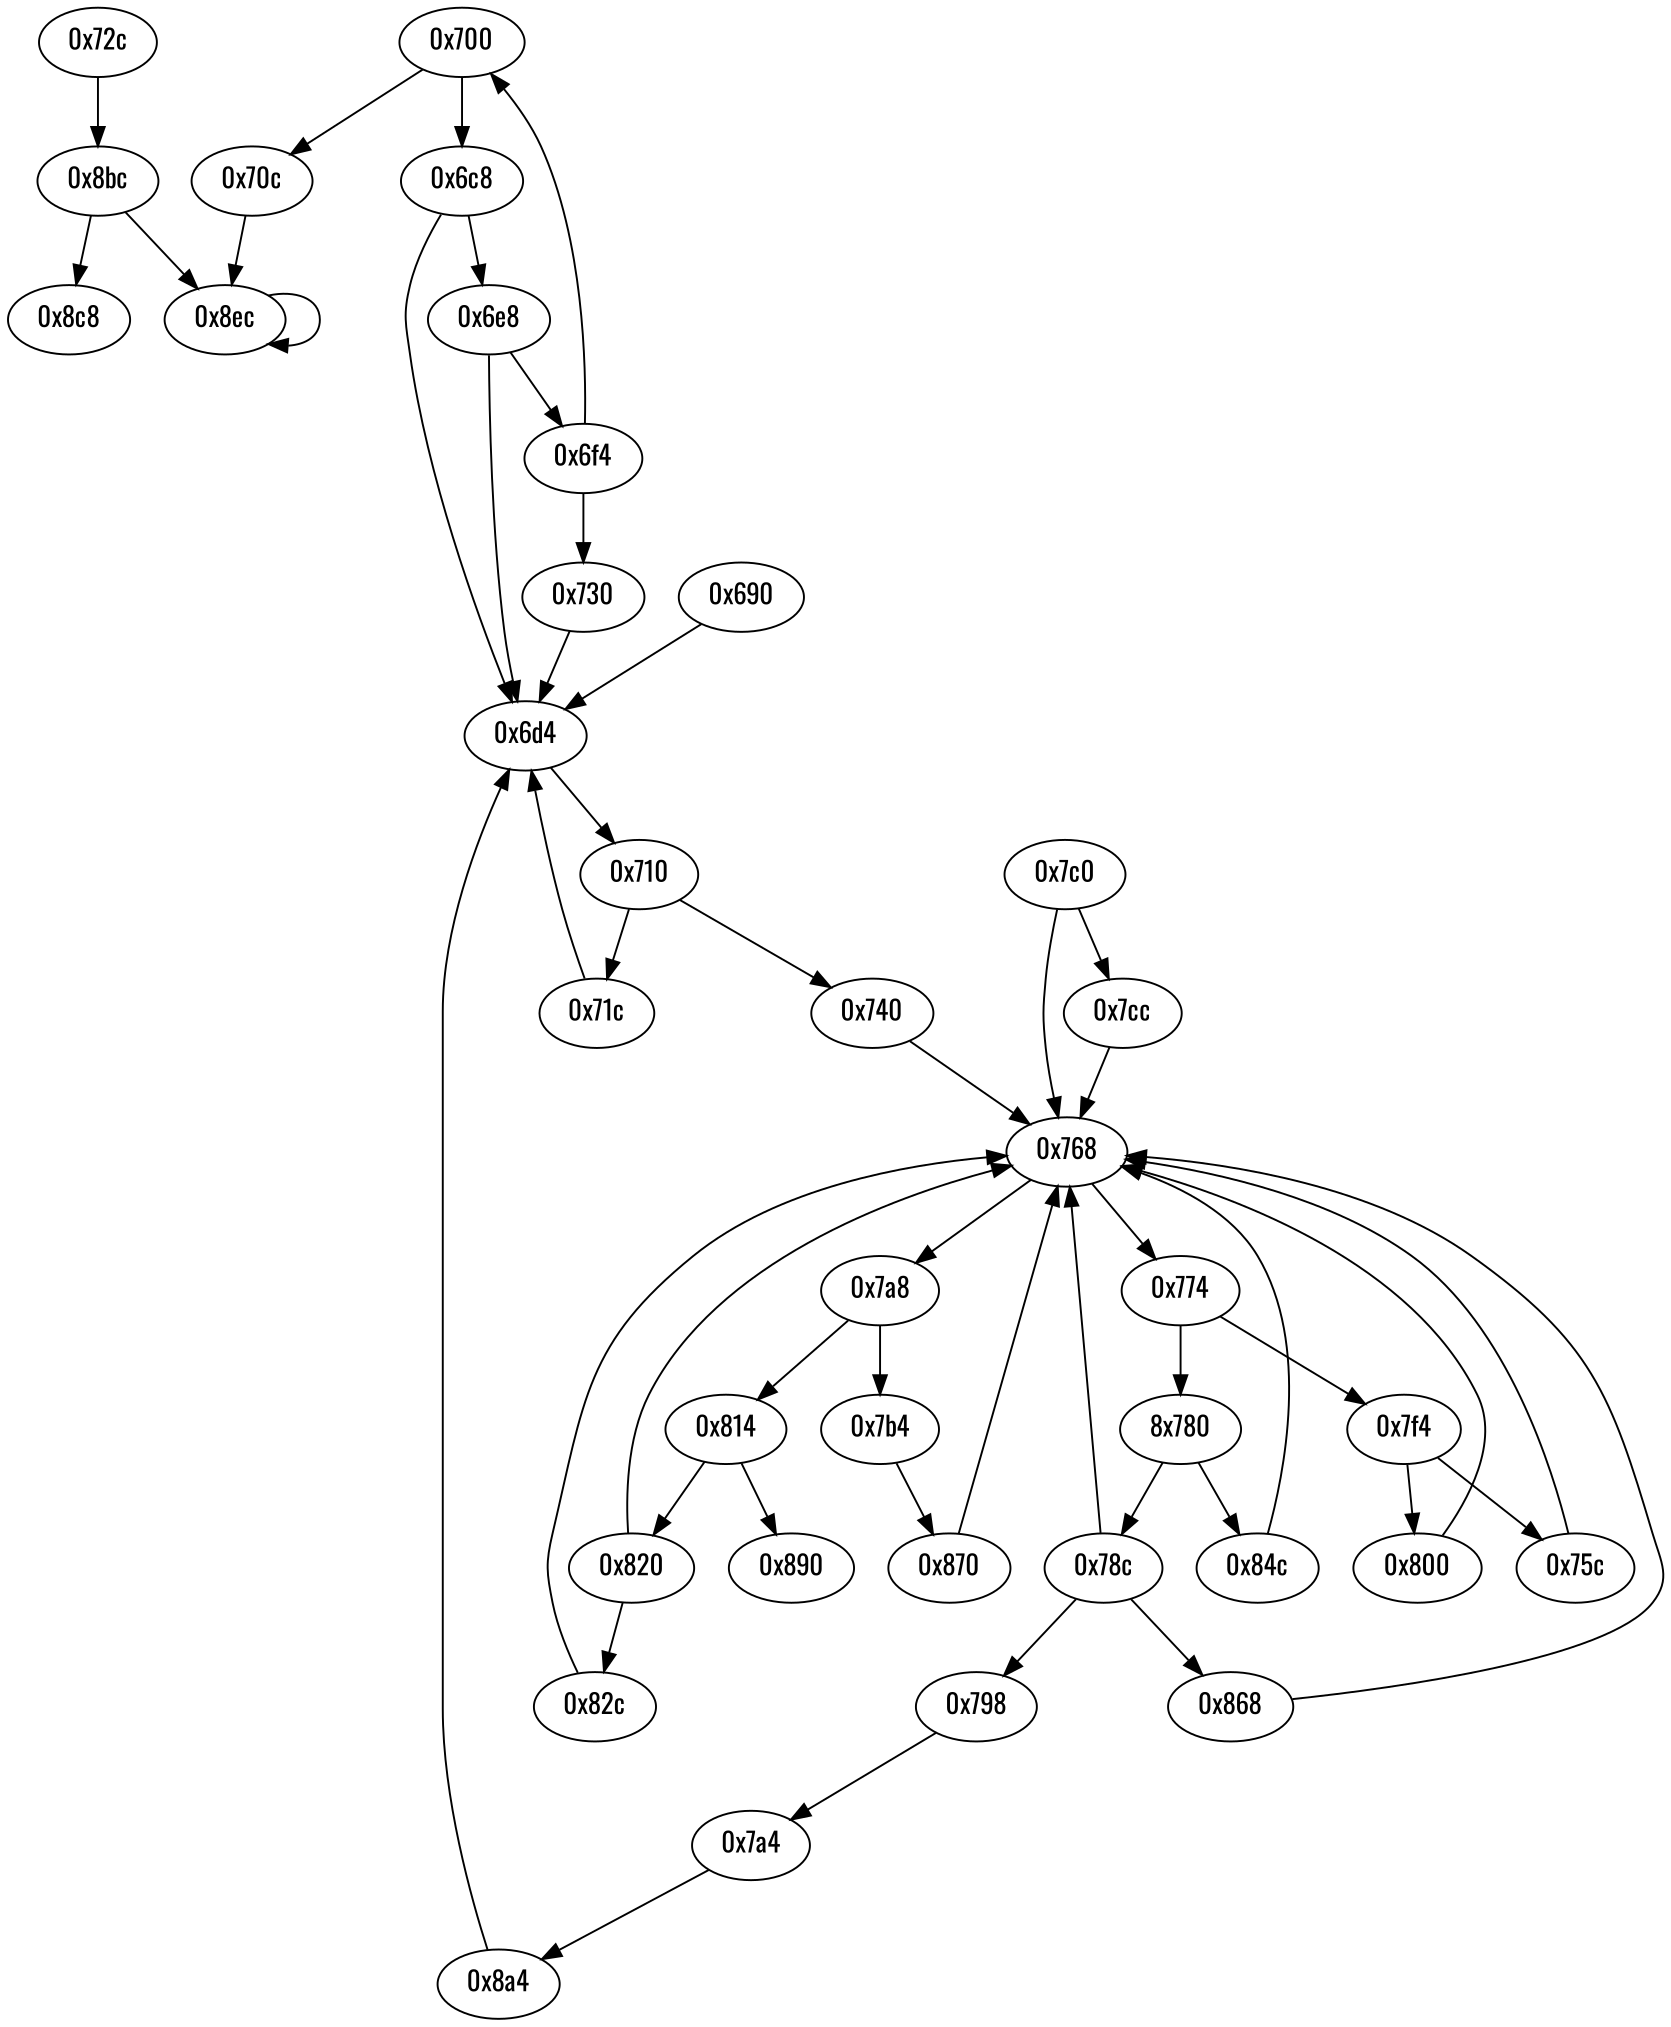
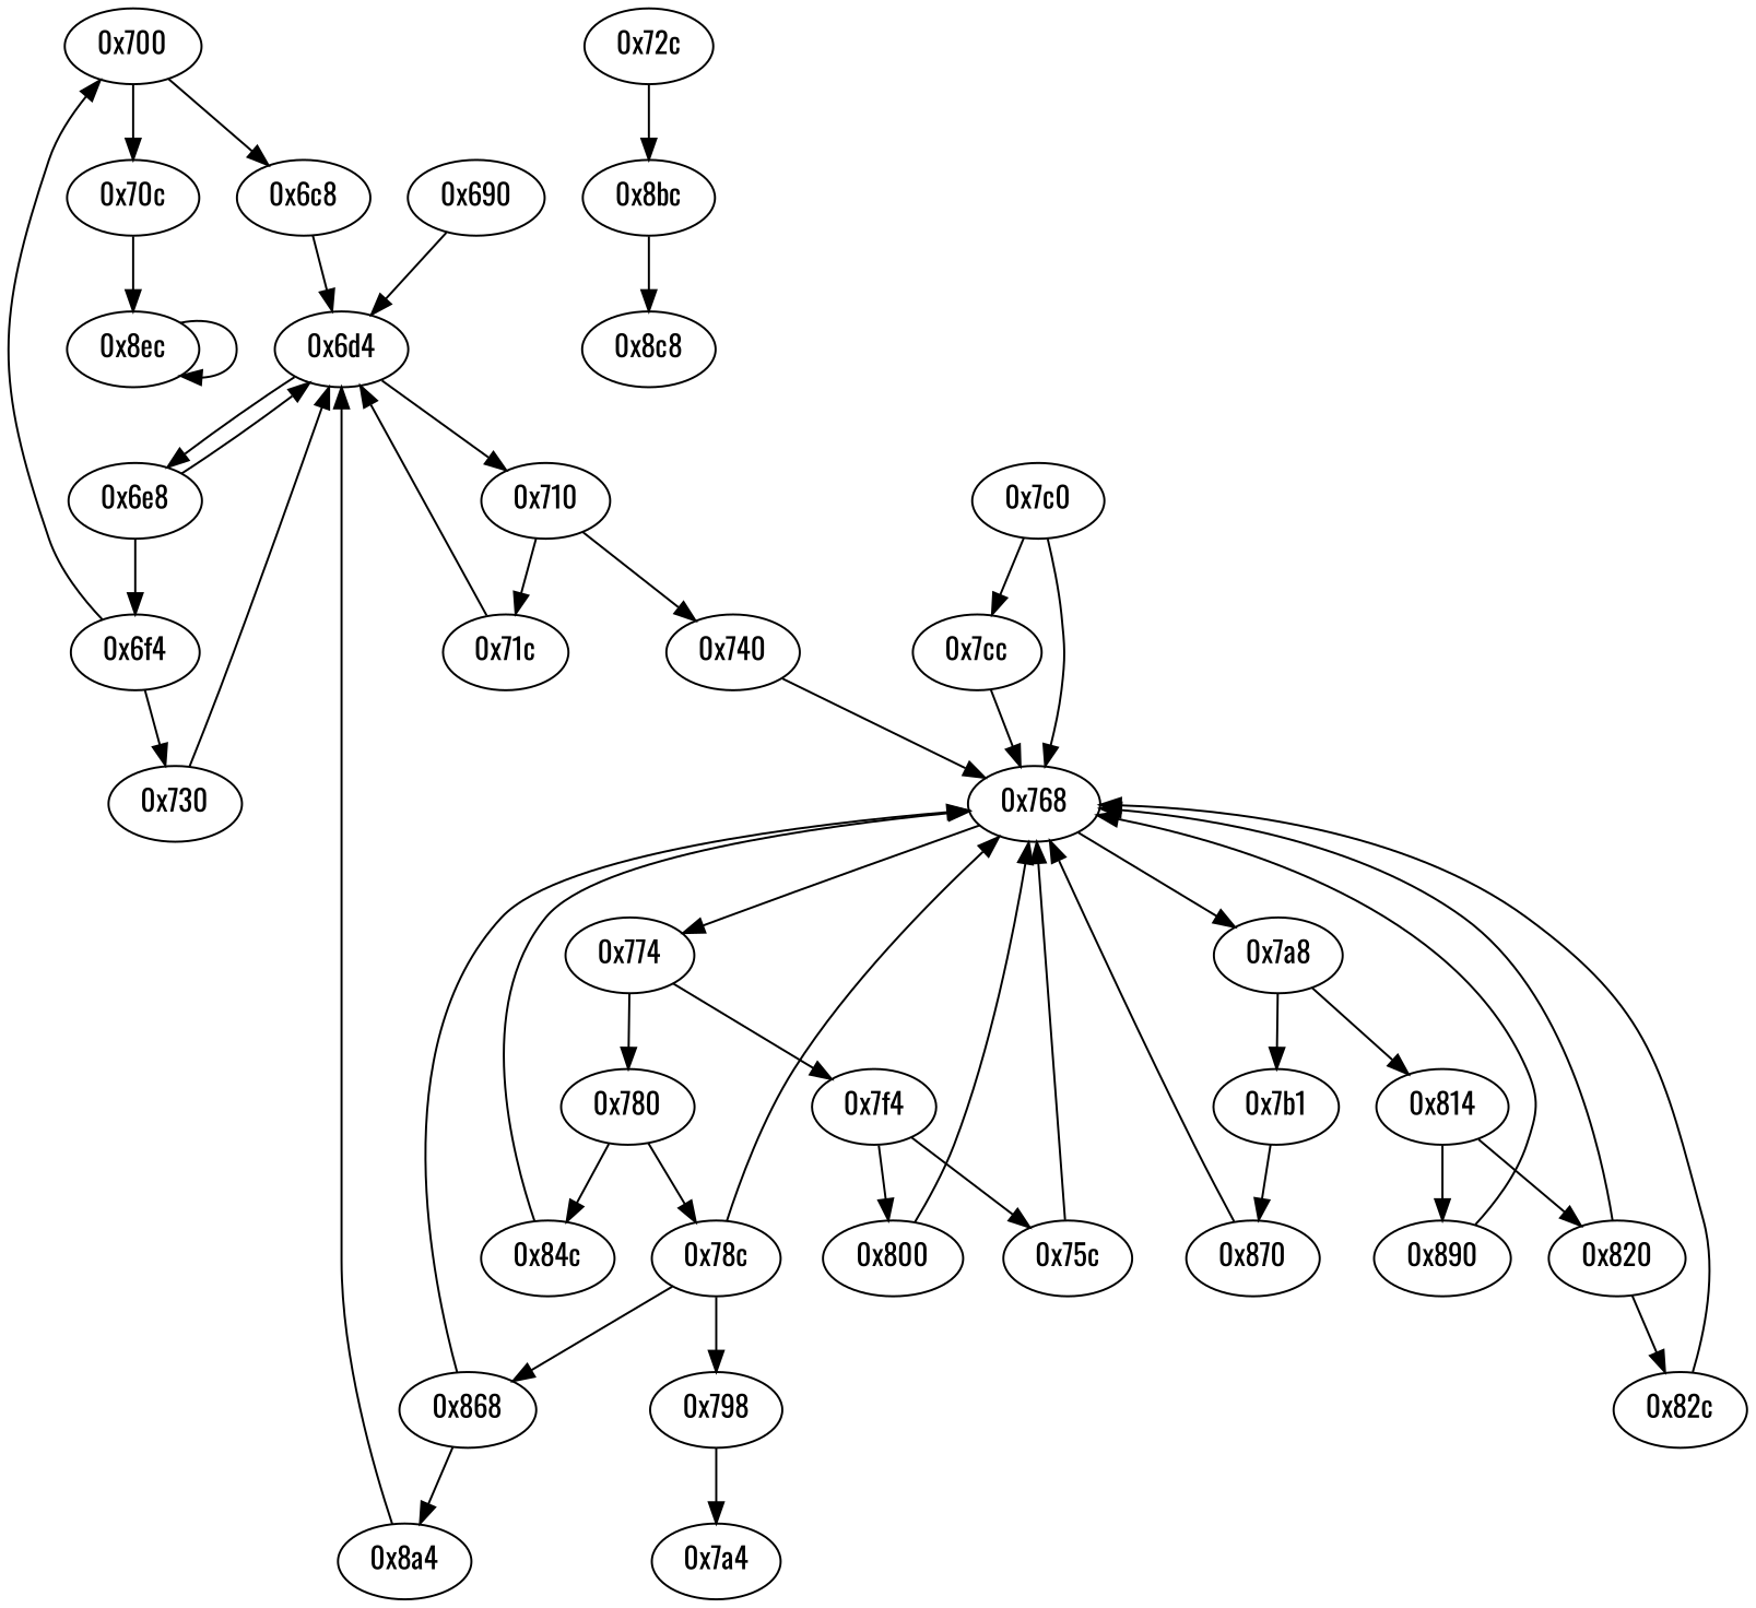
  digraph {
    fontname=Oswald
    node [fontname=Oswald opcode="[u'ldr', u'cmp', u'b']"]
    edge [fontname=Oswald]
    "0x8ec" [opcode="[u'b']"]
-   "0x780" [label="8x780"]
+   "0x780"
    "0x78c"
    "0x84c" [opcode="[u'ldr', u'add', u'ldr', u'ldr', u'add', u'mov', u'b']"]
    "0x798"
    "0x868" [opcode="[u'ldr', u'b']"]
    "0x768"
    "0x7a4" [opcode="[u'b']"]
    "0x7a8"
    "0x774"
    "0x6e8"
    "0x6f4"
    "0x6d4" [opcode="[u'mov', u'ldr', u'ldr', u'cmp', u'b']"]
    "0x730" [opcode="[u'ldr', u'str', u'ldr', u'b']"]
    "0x700"
    "0x710"
    "0x6c8" [opcode="[u'mov', u'bl', u'ldr']"]
    "0x70c" [opcode="[u'b']"]
    "0x71c" [opcode="[u'ldr', u'cmp', u'mov', u'b']"]
    "0x740" [opcode="[u'ldr', u'ldr', u'mov', u'bl', u'ldr', u'ldr', u'b']"]
    "0x8a4" [opcode="[u'ldr', u'ldr', u'ldr', u'cmp', u'mov', u'b']"]
-   "0x7b4"
+   "0x7b4" [label="0x7b1"]
    "0x814"
    "0x870" [opcode="[u'add', u'stm', u'ldr', u'ldr', u'ldr', u'cmp', u'mov', u'b']"]
    "0x820"
    "0x890" [opcode="[u'ldr', u'lsl', u'str', u'ldr', u'b']"]
    "0x7c0"
    "0x7cc" [opcode="[u'ldr', u'ldrb', u'ldr', u'add', u'str', u'ldr', u'lsr', u'str', u'ldr', u'b']"]
    "0x82c" [opcode="[u'ldr', u'ldr', u'add', u'ldr', u'eor', u'str', u'ldr', u'b']"]
    "0x7f4"
    "0x72c" [opcode="[u'b']"]
    "0x8bc"
    "0x800" [opcode="[u'ldr', u'mov', u'mov', u'mov', u'b']"]
    "0x8c8" [opcode="[u'ldr', u'ldr', u'ldr', u'ldr', u'sub', u'mov', u'sub', u'pop']"]
    "0x75c" [opcode="[u'ldr', u'cmp', u'ldr']"]
    "0x690" [opcode="[u'push', u'add', u'sub', u'ldr', u'ldr', u'ldr', u'str', u'add', u'str', u'ldr', u'ldr', u'ldr', u'add', u'b']"]
    "0x8ec" -> "0x8ec"
    "0x780" -> "0x78c"
    "0x780" -> "0x84c"
    "0x78c" -> "0x798"
    "0x78c" -> "0x868"
    "0x78c" -> "0x768"
    "0x84c" -> "0x768"
    "0x798" -> "0x7a4"
    "0x868" -> "0x768"
    "0x768" -> "0x7a8"
    "0x768" -> "0x774"
-   "0x7a4" -> "0x8a4"
+   "0x868" -> "0x8a4"
    "0x7a8" -> "0x7b4"
    "0x7a8" -> "0x814"
    "0x774" -> "0x780"
    "0x774" -> "0x7f4"
    "0x6e8" -> "0x6f4"
    "0x6e8" -> "0x6d4"
    "0x6f4" -> "0x730"
    "0x6f4" -> "0x700"
-   "0x6c8" -> "0x6e8"
+   "0x6d4" -> "0x6e8"
    "0x6d4" -> "0x710"
    "0x730" -> "0x6d4"
    "0x700" -> "0x6c8"
    "0x700" -> "0x70c"
    "0x710" -> "0x71c"
    "0x710" -> "0x740"
    "0x6c8" -> "0x6d4"
    "0x70c" -> "0x8ec"
    "0x71c" -> "0x6d4"
    "0x740" -> "0x768"
    "0x8a4" -> "0x6d4"
    "0x7b4" -> "0x870"
    "0x814" -> "0x820"
    "0x814" -> "0x890"
    "0x870" -> "0x768"
    "0x820" -> "0x768"
    "0x820" -> "0x82c"
+   "0x890" -> "0x768"
    "0x7c0" -> "0x768"
    "0x7c0" -> "0x7cc"
    "0x7cc" -> "0x768"
    "0x82c" -> "0x768"
    "0x7f4" -> "0x800"
    "0x7f4" -> "0x75c"
    "0x72c" -> "0x8bc"
-   "0x8bc" -> "0x8ec"
    "0x8bc" -> "0x8c8"
    "0x800" -> "0x768"
    "0x75c" -> "0x768"
    "0x690" -> "0x6d4"
  }
